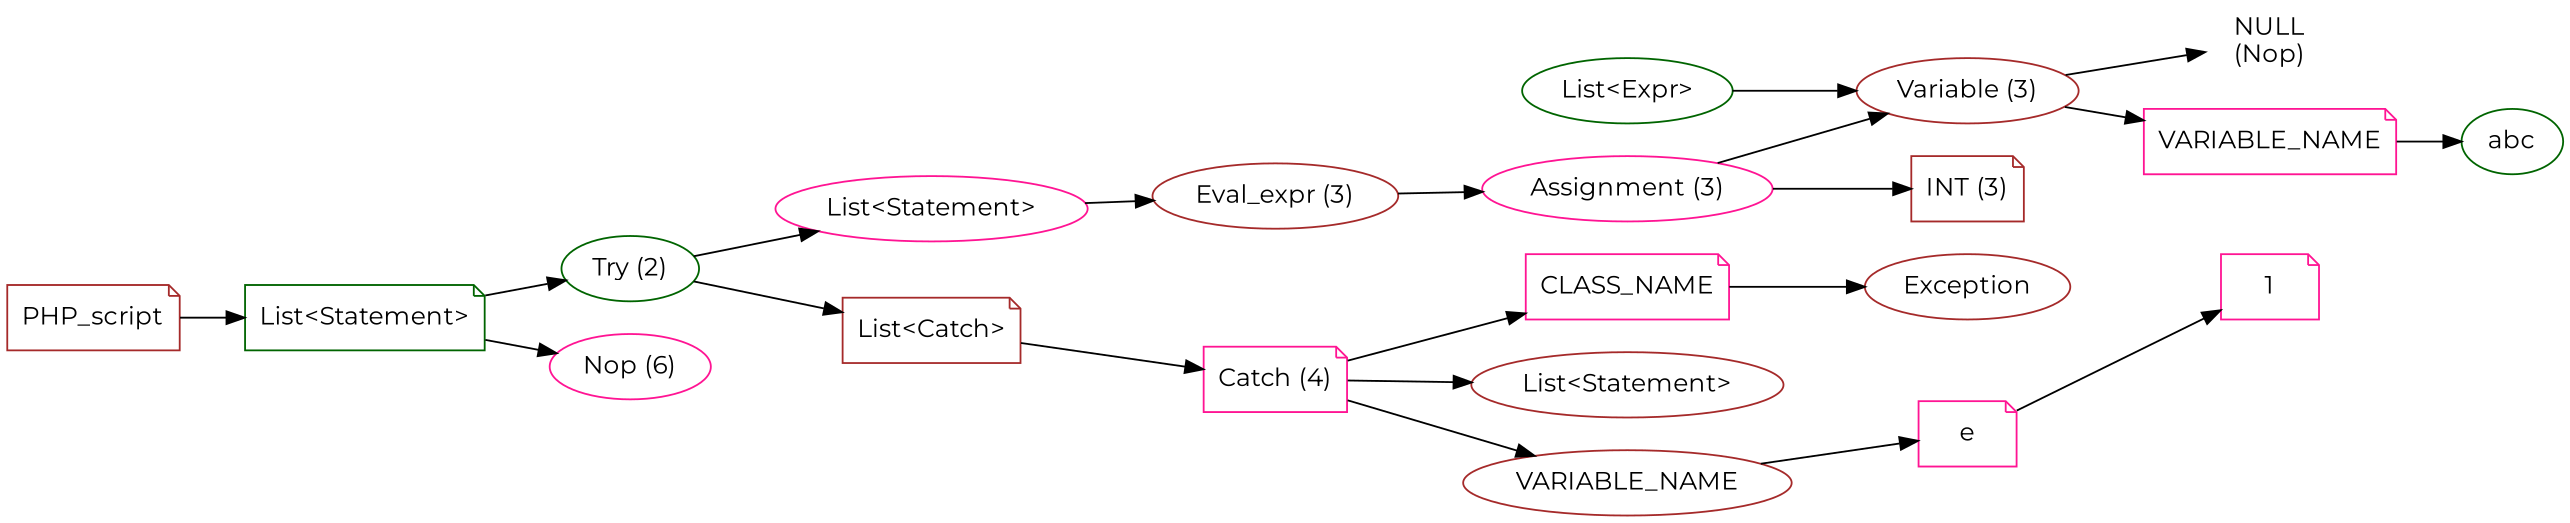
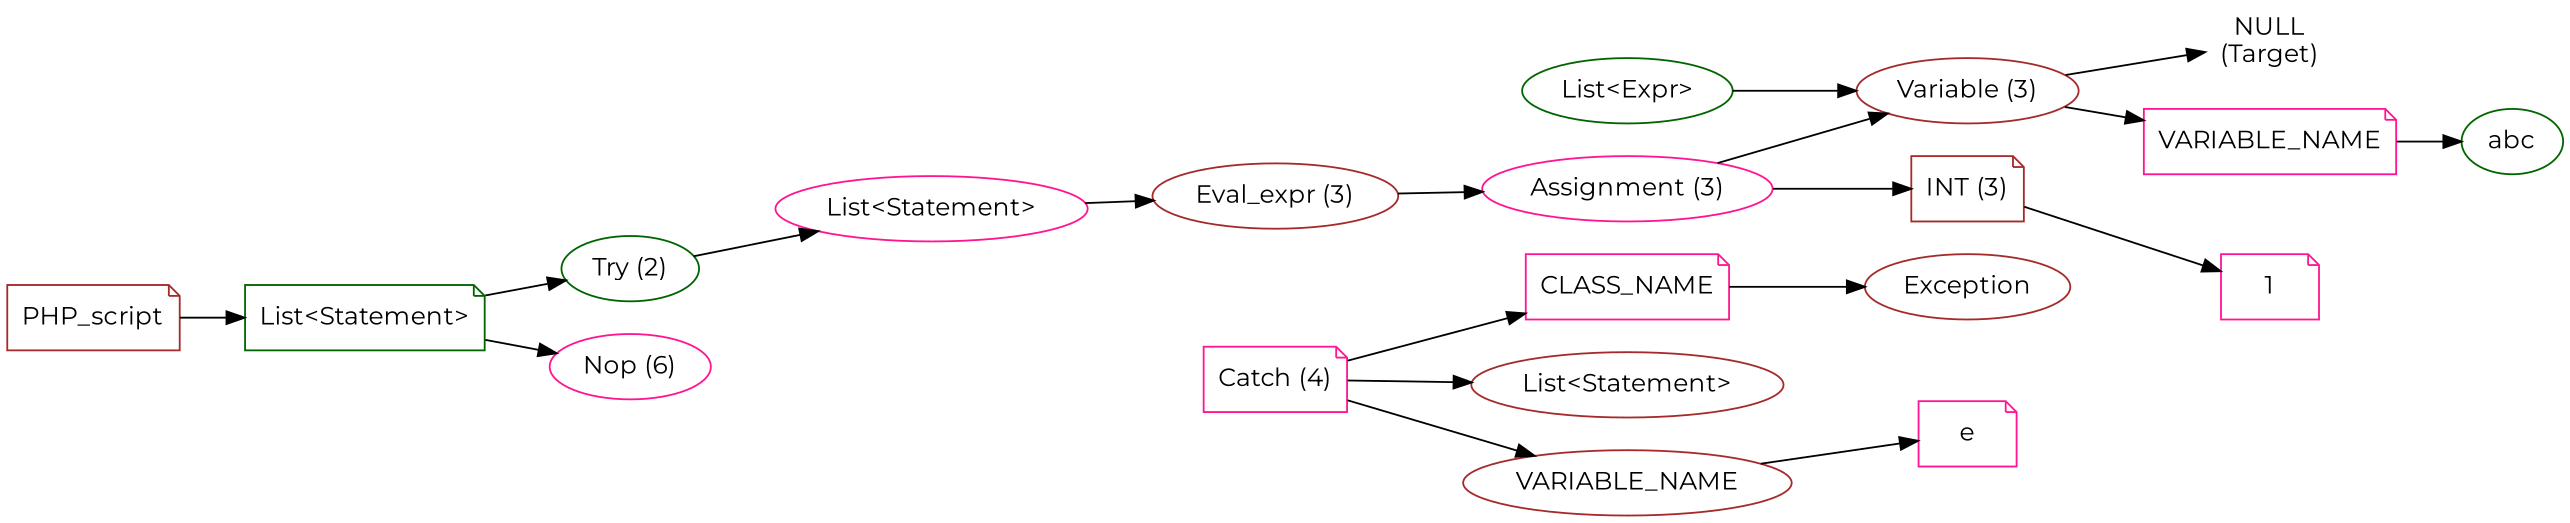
  digraph {
    fontname=Montserrat
    ordering=out
    rankdir=LR
    node [color=brown fontname=Montserrat shape=ellipse]
    edge [fontname=Montserrat]
    n1 [label=PHP_script shape=note]
    n2 [color=darkgreen label="List<Statement>" shape=note]
    n3 [color=darkgreen label="Try (2)"]
    n4 [color=deeppink label="Nop (6)"]
    n5 [color=deeppink label="List<Statement>"]
-   n6 [label="List<Catch>" shape=note]
    n7 [label="Eval_expr (3)"]
    n8 [color=deeppink label="Catch (4)" shape=note]
    n9 [color=deeppink label="Assignment (3)"]
    n10 [label="Variable (3)"]
    n11 [label="INT (3)" shape=note]
-   n12 [label="NULL\n(Nop)" shape=plaintext]
+   n12 [label="NULL\n(Target)" shape=plaintext]
    n13 [color=deeppink label=VARIABLE_NAME shape=note]
    n14 [color=deeppink label=1 shape=note]
    n15 [color=darkgreen label=abc]
    n16 [color=darkgreen label="List<Expr>"]
    n17 [color=deeppink label=CLASS_NAME shape=note]
    n18 [label=VARIABLE_NAME]
    n19 [label="List<Statement>"]
    n20 [label=Exception]
    n21 [color=deeppink label=e shape=note]
    n1 -> n2
    n2 -> n3
    n2 -> n4
    n3 -> n5
-   n3 -> n6
    n5 -> n7
-   n6 -> n8
    n7 -> n9
    n8 -> n17
    n8 -> n18
    n8 -> n19
    n9 -> n10
    n9 -> n11
    n10 -> n12
    n10 -> n13
-   n21 -> n14
+   n11 -> n14
    n13 -> n15
    n16 -> n10
    n17 -> n20
    n18 -> n21
  }
